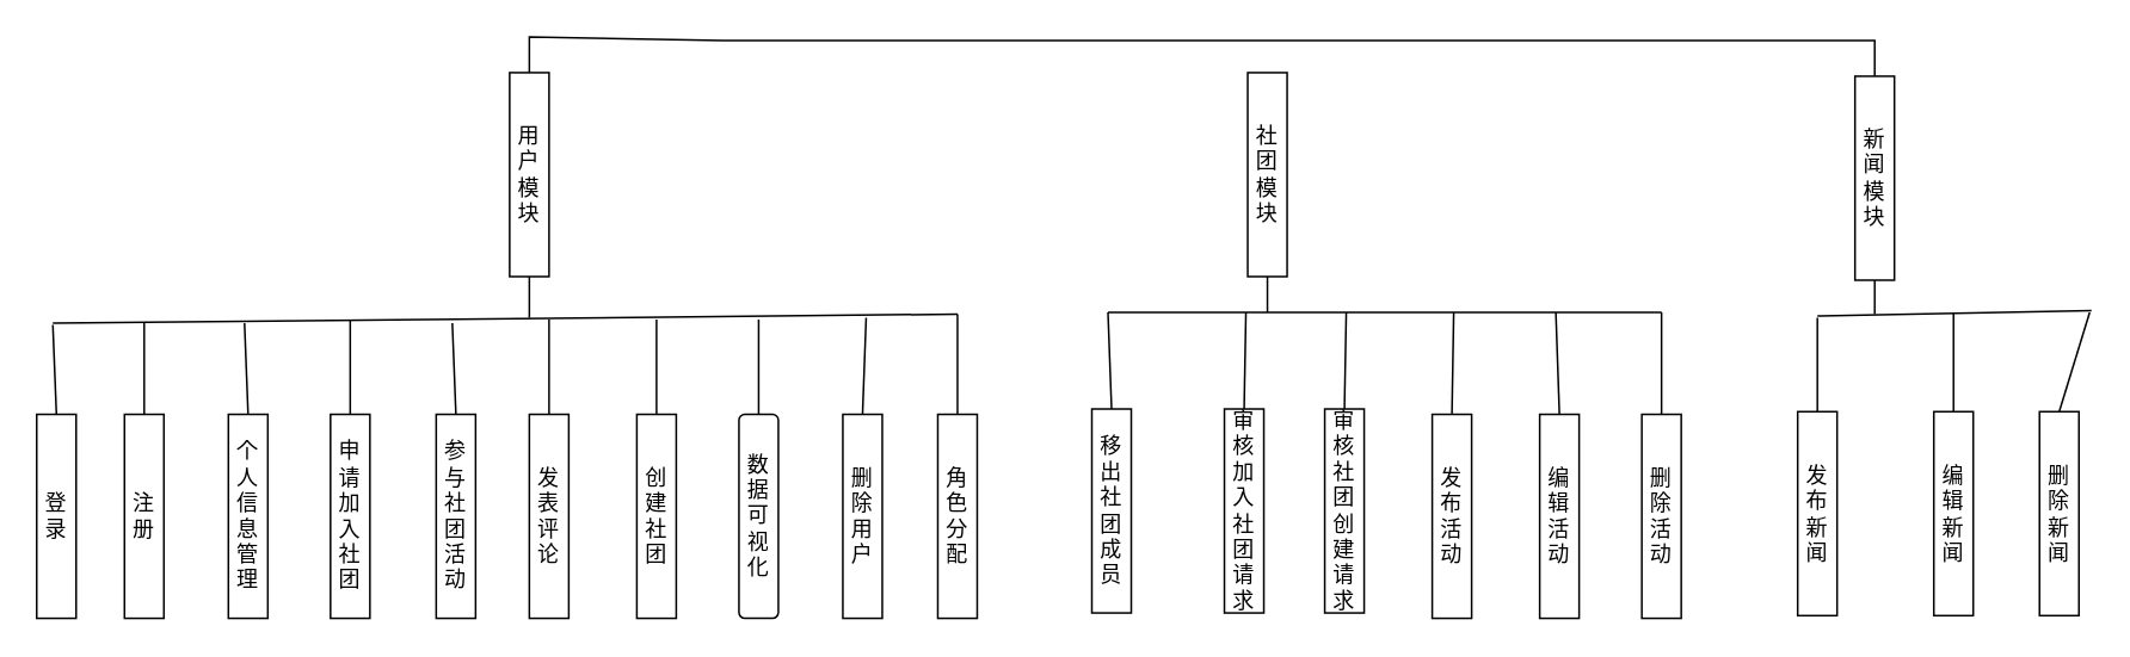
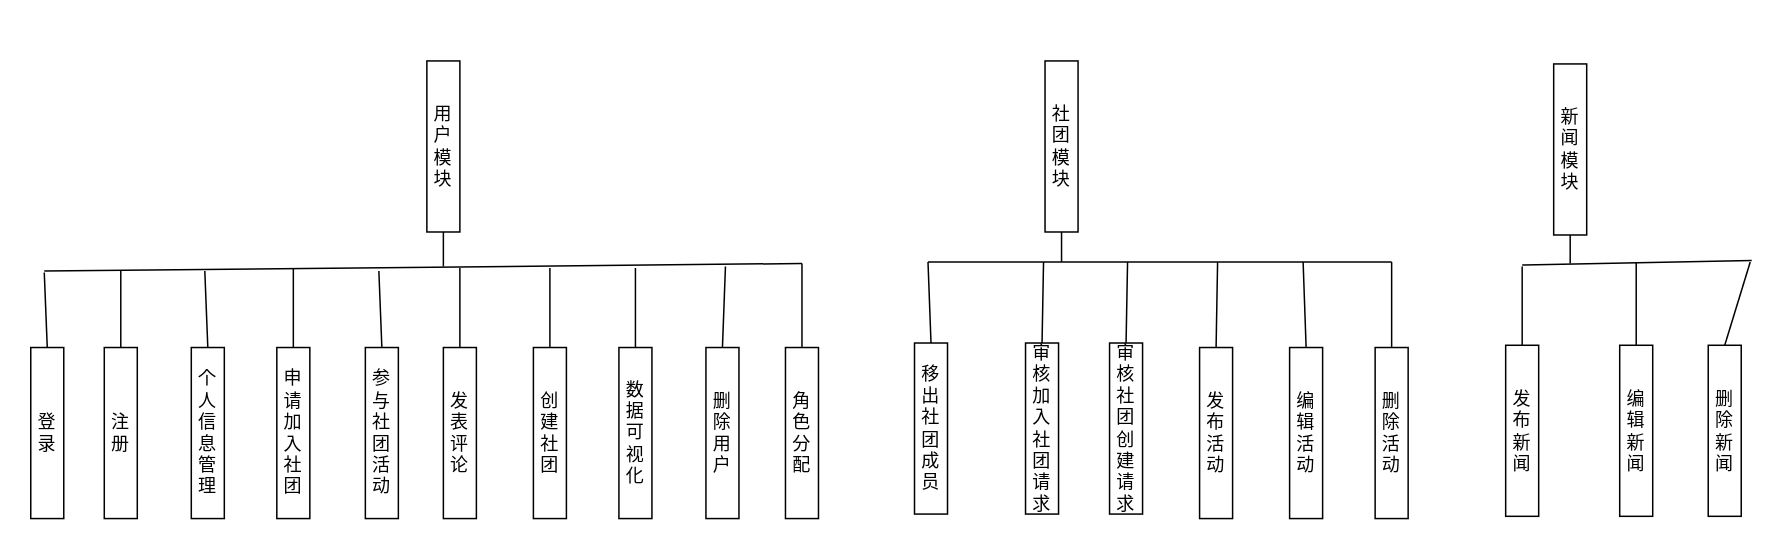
  <mxCell id="0" />
  <mxCell id="1" parent="0" />
- <mxCell id="2" value="" style="endArrow=none;html=1;rounded=0;exitX=0.5;exitY=0;exitDx=0;exitDy=0;entryX=0.5;entryY=0;entryDx=0;entryDy=0;" edge="1" parent="1" source="3" target="5"><mxGeometry width="50" height="50" relative="1" as="geometry"><mxPoint x="399" y="17" as="sourcePoint" /><mxPoint x="1045" y="15" as="targetPoint" /><Array as="points"><mxPoint x="295" y="20" /><mxPoint x="403" y="22" /><mxPoint x="1046" y="22" /></Array></mxGeometry></mxCell>
  <mxCell id="3" value="用户模块" style="rounded=0;whiteSpace=wrap;html=1;" vertex="1" parent="1"><mxGeometry x="284" y="40" width="22" height="114" as="geometry" /></mxCell>
  <mxCell id="4" value="社团模块" style="rounded=0;whiteSpace=wrap;html=1;" vertex="1" parent="1"><mxGeometry x="696" y="40" width="22" height="114" as="geometry" /></mxCell>
  <mxCell id="5" value="新闻模块" style="rounded=0;whiteSpace=wrap;html=1;" vertex="1" parent="1"><mxGeometry x="1035" y="42" width="22" height="114" as="geometry" /></mxCell>
  <mxCell id="6" value="登录" style="rounded=0;whiteSpace=wrap;html=1;" vertex="1" parent="1"><mxGeometry x="20" y="231" width="22" height="114" as="geometry" /></mxCell>
  <mxCell id="7" value="注册" style="rounded=0;whiteSpace=wrap;html=1;" vertex="1" parent="1"><mxGeometry x="69" y="231" width="22" height="114" as="geometry" /></mxCell>
  <mxCell id="8" value="个人信息管理" style="rounded=0;whiteSpace=wrap;html=1;" vertex="1" parent="1"><mxGeometry x="127" y="231" width="22" height="114" as="geometry" /></mxCell>
  <mxCell id="9" value="申请加入社团" style="rounded=0;whiteSpace=wrap;html=1;" vertex="1" parent="1"><mxGeometry x="184" y="231" width="22" height="114" as="geometry" /></mxCell>
  <mxCell id="10" value="参与社团活动" style="rounded=0;whiteSpace=wrap;html=1;" vertex="1" parent="1"><mxGeometry x="243" y="231" width="22" height="114" as="geometry" /></mxCell>
  <mxCell id="11" value="发表评论" style="rounded=0;whiteSpace=wrap;html=1;" vertex="1" parent="1"><mxGeometry x="295" y="231" width="22" height="114" as="geometry" /></mxCell>
  <mxCell id="12" value="创建社团" style="rounded=0;whiteSpace=wrap;html=1;" vertex="1" parent="1"><mxGeometry x="355" y="231" width="22" height="114" as="geometry" /></mxCell>
- <mxCell id="13" value="数据可视化" style="whiteSpace=wrap;html=1;rounded=1;" vertex="1" parent="1"><mxGeometry x="412" y="231" width="22" height="114" as="geometry" /></mxCell>
+ <mxCell id="13" value="数据可视化" style="rounded=0;whiteSpace=wrap;html=1;" vertex="1" parent="1"><mxGeometry x="412" y="231" width="22" height="114" as="geometry" /></mxCell>
  <mxCell id="14" value="删除用户" style="rounded=0;whiteSpace=wrap;html=1;" vertex="1" parent="1"><mxGeometry x="470" y="231" width="22" height="114" as="geometry" /></mxCell>
  <mxCell id="15" value="角色分配" style="rounded=0;whiteSpace=wrap;html=1;" vertex="1" parent="1"><mxGeometry x="523" y="231" width="22" height="114" as="geometry" /></mxCell>
  <mxCell id="16" value="移出社团成员" style="rounded=0;whiteSpace=wrap;html=1;" vertex="1" parent="1"><mxGeometry x="609" y="228" width="22" height="114" as="geometry" /></mxCell>
  <mxCell id="17" value="审核加入社团请求" style="rounded=0;whiteSpace=wrap;html=1;" vertex="1" parent="1"><mxGeometry x="683" y="228" width="22" height="114" as="geometry" /></mxCell>
  <mxCell id="18" value="审核社团创建请求" style="rounded=0;whiteSpace=wrap;html=1;" vertex="1" parent="1"><mxGeometry x="739" y="228" width="22" height="114" as="geometry" /></mxCell>
  <mxCell id="19" value="发布活动" style="rounded=0;whiteSpace=wrap;html=1;" vertex="1" parent="1"><mxGeometry x="799" y="231" width="22" height="114" as="geometry" /></mxCell>
  <mxCell id="20" value="编辑活动" style="rounded=0;whiteSpace=wrap;html=1;" vertex="1" parent="1"><mxGeometry x="859" y="231" width="22" height="114" as="geometry" /></mxCell>
  <mxCell id="21" value="删除活动" style="rounded=0;whiteSpace=wrap;html=1;" vertex="1" parent="1"><mxGeometry x="916" y="231" width="22" height="114" as="geometry" /></mxCell>
  <mxCell id="22" value="发布新闻" style="rounded=0;whiteSpace=wrap;html=1;" vertex="1" parent="1"><mxGeometry x="1003" y="229.5" width="22" height="114" as="geometry" /></mxCell>
  <mxCell id="23" value="编辑新闻" style="rounded=0;whiteSpace=wrap;html=1;" vertex="1" parent="1"><mxGeometry x="1079" y="229.5" width="22" height="114" as="geometry" /></mxCell>
  <mxCell id="24" value="删除新闻" style="rounded=0;whiteSpace=wrap;html=1;" vertex="1" parent="1"><mxGeometry x="1138" y="229.5" width="22" height="114" as="geometry" /></mxCell>
  <mxCell id="25" value="" style="endArrow=none;html=1;rounded=0;" edge="1" parent="1"><mxGeometry width="50" height="50" relative="1" as="geometry"><mxPoint x="29" y="180" as="sourcePoint" /><mxPoint x="534" y="175" as="targetPoint" /></mxGeometry></mxCell>
  <mxCell id="26" value="" style="endArrow=none;html=1;rounded=0;exitX=0.5;exitY=1;exitDx=0;exitDy=0;" edge="1" parent="1" source="3"><mxGeometry width="50" height="50" relative="1" as="geometry"><mxPoint x="183" y="154" as="sourcePoint" /><mxPoint x="295" y="177" as="targetPoint" /></mxGeometry></mxCell>
  <mxCell id="27" value="" style="endArrow=none;html=1;rounded=0;exitX=0.5;exitY=0;exitDx=0;exitDy=0;" edge="1" parent="1" source="6"><mxGeometry width="50" height="50" relative="1" as="geometry"><mxPoint x="-33" y="210" as="sourcePoint" /><mxPoint x="29" y="181" as="targetPoint" /></mxGeometry></mxCell>
  <mxCell id="28" value="" style="endArrow=none;html=1;rounded=0;exitX=0.5;exitY=0;exitDx=0;exitDy=0;" edge="1" parent="1" source="7"><mxGeometry width="50" height="50" relative="1" as="geometry"><mxPoint x="80" y="229" as="sourcePoint" /><mxPoint x="80" y="180" as="targetPoint" /></mxGeometry></mxCell>
  <mxCell id="29" value="" style="endArrow=none;html=1;rounded=0;exitX=0.5;exitY=0;exitDx=0;exitDy=0;" edge="1" parent="1" source="8"><mxGeometry width="50" height="50" relative="1" as="geometry"><mxPoint x="-34" y="135" as="sourcePoint" /><mxPoint x="136" y="180" as="targetPoint" /></mxGeometry></mxCell>
  <mxCell id="30" value="" style="endArrow=none;html=1;rounded=0;exitX=0.5;exitY=0;exitDx=0;exitDy=0;" edge="1" parent="1" source="9"><mxGeometry width="50" height="50" relative="1" as="geometry"><mxPoint x="306" y="122" as="sourcePoint" /><mxPoint x="195" y="178" as="targetPoint" /></mxGeometry></mxCell>
  <mxCell id="31" value="" style="endArrow=none;html=1;rounded=0;exitX=0.5;exitY=0;exitDx=0;exitDy=0;" edge="1" parent="1" source="10"><mxGeometry width="50" height="50" relative="1" as="geometry"><mxPoint x="350" y="114" as="sourcePoint" /><mxPoint x="252" y="180" as="targetPoint" /></mxGeometry></mxCell>
  <mxCell id="32" value="" style="endArrow=none;html=1;rounded=0;exitX=0.5;exitY=0;exitDx=0;exitDy=0;" edge="1" parent="1" source="11"><mxGeometry width="50" height="50" relative="1" as="geometry"><mxPoint x="344" y="131" as="sourcePoint" /><mxPoint x="306" y="178" as="targetPoint" /></mxGeometry></mxCell>
  <mxCell id="33" value="" style="endArrow=none;html=1;rounded=0;exitX=0.5;exitY=0;exitDx=0;exitDy=0;" edge="1" parent="1" source="12"><mxGeometry width="50" height="50" relative="1" as="geometry"><mxPoint x="403" y="131" as="sourcePoint" /><mxPoint x="366" y="178" as="targetPoint" /></mxGeometry></mxCell>
  <mxCell id="34" value="" style="endArrow=none;html=1;rounded=0;exitX=0.5;exitY=0;exitDx=0;exitDy=0;" edge="1" parent="1" source="13"><mxGeometry width="50" height="50" relative="1" as="geometry"><mxPoint x="437" y="140" as="sourcePoint" /><mxPoint x="423" y="178" as="targetPoint" /></mxGeometry></mxCell>
  <mxCell id="35" value="" style="endArrow=none;html=1;rounded=0;exitX=0.5;exitY=0;exitDx=0;exitDy=0;" edge="1" parent="1" source="14"><mxGeometry width="50" height="50" relative="1" as="geometry"><mxPoint x="490" y="135" as="sourcePoint" /><mxPoint x="483" y="177" as="targetPoint" /></mxGeometry></mxCell>
  <mxCell id="36" value="" style="endArrow=none;html=1;rounded=0;exitX=0.5;exitY=0;exitDx=0;exitDy=0;" edge="1" parent="1" source="15"><mxGeometry width="50" height="50" relative="1" as="geometry"><mxPoint x="487" y="101" as="sourcePoint" /><mxPoint x="534" y="175" as="targetPoint" /></mxGeometry></mxCell>
  <mxCell id="37" value="" style="endArrow=none;html=1;rounded=0;exitX=0.5;exitY=1;exitDx=0;exitDy=0;" edge="1" parent="1" source="4"><mxGeometry width="50" height="50" relative="1" as="geometry"><mxPoint x="749" y="199" as="sourcePoint" /><mxPoint x="707" y="174" as="targetPoint" /></mxGeometry></mxCell>
  <mxCell id="38" value="" style="endArrow=none;html=1;rounded=0;" edge="1" parent="1"><mxGeometry width="50" height="50" relative="1" as="geometry"><mxPoint x="618" y="174" as="sourcePoint" /><mxPoint x="927" y="174" as="targetPoint" /></mxGeometry></mxCell>
  <mxCell id="39" value="" style="endArrow=none;html=1;rounded=0;exitX=0.5;exitY=0;exitDx=0;exitDy=0;" edge="1" parent="1" source="16"><mxGeometry width="50" height="50" relative="1" as="geometry"><mxPoint x="715" y="127" as="sourcePoint" /><mxPoint x="618" y="174" as="targetPoint" /></mxGeometry></mxCell>
  <mxCell id="40" value="" style="endArrow=none;html=1;rounded=0;exitX=0.5;exitY=0;exitDx=0;exitDy=0;" edge="1" parent="1" source="17"><mxGeometry width="50" height="50" relative="1" as="geometry"><mxPoint x="724" y="147" as="sourcePoint" /><mxPoint x="695" y="174" as="targetPoint" /></mxGeometry></mxCell>
  <mxCell id="41" value="" style="endArrow=none;html=1;rounded=0;exitX=0.5;exitY=0;exitDx=0;exitDy=0;" edge="1" parent="1" source="18"><mxGeometry width="50" height="50" relative="1" as="geometry"><mxPoint x="740" y="119" as="sourcePoint" /><mxPoint x="751" y="174" as="targetPoint" /></mxGeometry></mxCell>
  <mxCell id="42" value="" style="endArrow=none;html=1;rounded=0;exitX=0.5;exitY=0;exitDx=0;exitDy=0;" edge="1" parent="1" source="19"><mxGeometry width="50" height="50" relative="1" as="geometry"><mxPoint x="842" y="132" as="sourcePoint" /><mxPoint x="811" y="174" as="targetPoint" /></mxGeometry></mxCell>
  <mxCell id="43" value="" style="endArrow=none;html=1;rounded=0;exitX=0.5;exitY=0;exitDx=0;exitDy=0;" edge="1" parent="1" source="20"><mxGeometry width="50" height="50" relative="1" as="geometry"><mxPoint x="843" y="135" as="sourcePoint" /><mxPoint x="868" y="174" as="targetPoint" /></mxGeometry></mxCell>
  <mxCell id="44" value="" style="endArrow=none;html=1;rounded=0;exitX=0.5;exitY=0;exitDx=0;exitDy=0;" edge="1" parent="1" source="21"><mxGeometry width="50" height="50" relative="1" as="geometry"><mxPoint x="925" y="229" as="sourcePoint" /><mxPoint x="927" y="174" as="targetPoint" /></mxGeometry></mxCell>
  <mxCell id="45" value="" style="endArrow=none;html=1;rounded=0;exitX=0.5;exitY=1;exitDx=0;exitDy=0;" edge="1" parent="1" source="5"><mxGeometry width="50" height="50" relative="1" as="geometry"><mxPoint x="1192" y="125" as="sourcePoint" /><mxPoint x="1046" y="175" as="targetPoint" /></mxGeometry></mxCell>
  <mxCell id="46" value="" style="endArrow=none;html=1;rounded=0;" edge="1" parent="1"><mxGeometry width="50" height="50" relative="1" as="geometry"><mxPoint x="1014" y="176" as="sourcePoint" /><mxPoint x="1167" y="173" as="targetPoint" /></mxGeometry></mxCell>
  <mxCell id="47" value="" style="endArrow=none;html=1;rounded=0;entryX=0.5;entryY=0;entryDx=0;entryDy=0;" edge="1" parent="1" target="22"><mxGeometry width="50" height="50" relative="1" as="geometry"><mxPoint x="1014" y="177" as="sourcePoint" /><mxPoint x="949" y="363" as="targetPoint" /></mxGeometry></mxCell>
  <mxCell id="48" value="" style="endArrow=none;html=1;rounded=0;exitX=0.5;exitY=0;exitDx=0;exitDy=0;" edge="1" parent="1" source="23"><mxGeometry width="50" height="50" relative="1" as="geometry"><mxPoint x="1186" y="105" as="sourcePoint" /><mxPoint x="1090" y="174" as="targetPoint" /></mxGeometry></mxCell>
  <mxCell id="49" value="" style="endArrow=none;html=1;rounded=0;exitX=0.5;exitY=0;exitDx=0;exitDy=0;" edge="1" parent="1" source="24"><mxGeometry width="50" height="50" relative="1" as="geometry"><mxPoint x="1241" y="180" as="sourcePoint" /><mxPoint x="1166" y="174" as="targetPoint" /></mxGeometry></mxCell>
